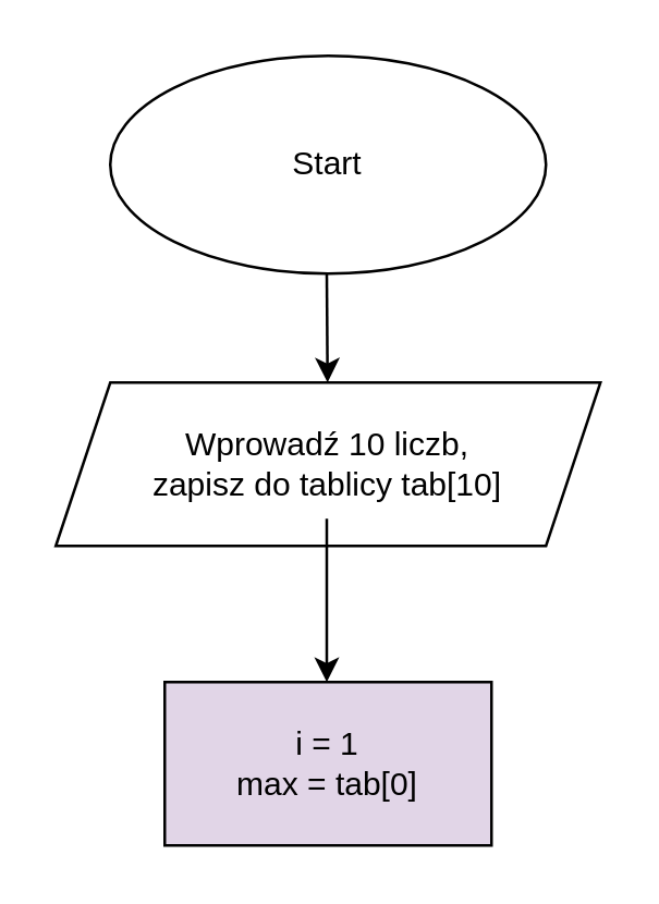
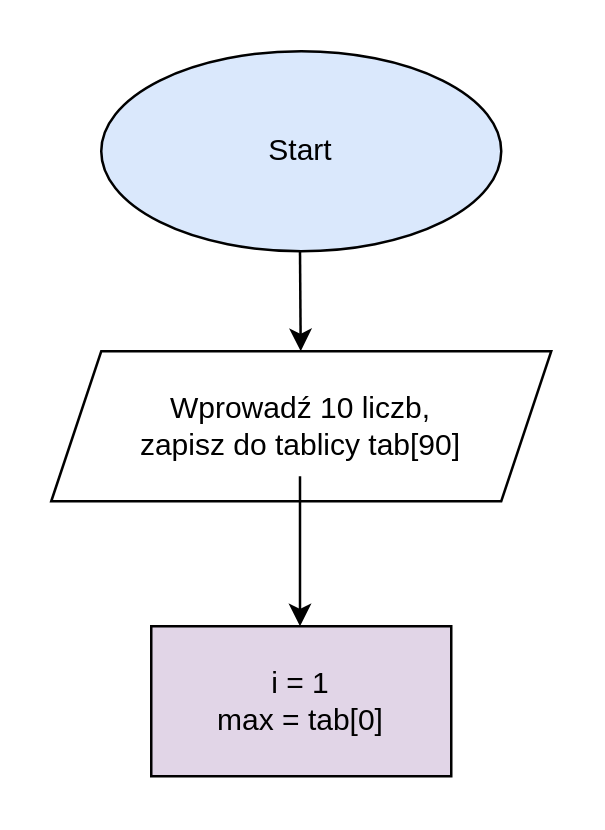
  <mxCell id="0" />
  <mxCell id="1" parent="0" />
- <mxCell id="2" value="Start" style="ellipse;whiteSpace=wrap;html=1;" vertex="1" parent="1"><mxGeometry x="40" y="20" width="160" height="80" as="geometry" /></mxCell>
+ <mxCell id="2" value="Start" style="ellipse;whiteSpace=wrap;html=1;fillColor=#dae8fc;" vertex="1" parent="1"><mxGeometry x="40" y="20" width="160" height="80" as="geometry" /></mxCell>
  <mxCell id="3" value="" style="endArrow=classic;html=1;rounded=0;" edge="1" parent="1" target="4"><mxGeometry width="50" height="50" relative="1" as="geometry"><mxPoint x="119.5" y="100" as="sourcePoint" /><mxPoint x="119.5" y="170" as="targetPoint" /></mxGeometry></mxCell>
- <mxCell id="4" value="Wprowadź 10 liczb,&lt;div&gt;zapisz do tablicy tab[10]&lt;/div&gt;" style="shape=parallelogram;perimeter=parallelogramPerimeter;whiteSpace=wrap;html=1;fixedSize=1;" vertex="1" parent="1"><mxGeometry x="20" y="140" width="200" height="60" as="geometry" /></mxCell>
+ <mxCell id="4" value="Wprowadź 10 liczb,&lt;div&gt;zapisz do tablicy tab[90]&lt;/div&gt;" style="shape=parallelogram;perimeter=parallelogramPerimeter;whiteSpace=wrap;html=1;fixedSize=1;" vertex="1" parent="1"><mxGeometry x="20" y="140" width="200" height="60" as="geometry" /></mxCell>
  <mxCell id="5" value="i = 1&lt;div&gt;max = tab[0]&lt;/div&gt;" style="rounded=0;whiteSpace=wrap;html=1;fillColor=#e1d5e7;" vertex="1" parent="1"><mxGeometry x="60" y="250" width="120" height="60" as="geometry" /></mxCell>
  <mxCell id="6" value="" style="endArrow=classic;html=1;rounded=0;" edge="1" parent="1"><mxGeometry width="50" height="50" relative="1" as="geometry"><mxPoint x="119.5" y="190" as="sourcePoint" /><mxPoint x="119.5" y="250" as="targetPoint" /></mxGeometry></mxCell>
